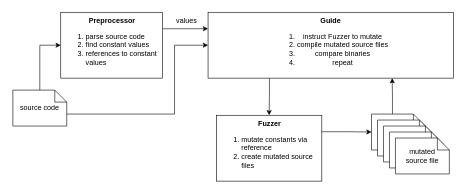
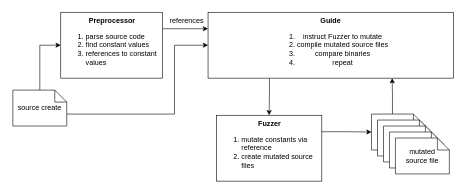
  <mxCell id="0" />
  <mxCell id="1" parent="0" />
  <mxCell id="2" style="edgeStyle=orthogonalEdgeStyle;rounded=0;orthogonalLoop=1;jettySize=auto;html=1;exitX=0.5;exitY=0;exitDx=0;exitDy=0;exitPerimeter=0;entryX=0;entryY=0.5;entryDx=0;entryDy=0;" edge="1" parent="1" source="4" target="6"><mxGeometry relative="1" as="geometry" /></mxCell>
  <mxCell id="3" style="edgeStyle=orthogonalEdgeStyle;rounded=0;orthogonalLoop=1;jettySize=auto;html=1;exitX=0;exitY=0;exitDx=90;exitDy=40;exitPerimeter=0;entryX=0;entryY=0.5;entryDx=0;entryDy=0;" edge="1" parent="1" source="4" target="17"><mxGeometry relative="1" as="geometry"><Array as="points"><mxPoint x="290" y="190" /><mxPoint x="290" y="75" /></Array></mxGeometry></mxCell>
- <mxCell id="4" value="source code" style="shape=note;size=20;whiteSpace=wrap;html=1;" vertex="1" parent="1"><mxGeometry x="20" y="150" width="90" height="60" as="geometry" /></mxCell>
+ <mxCell id="4" value="source create" style="shape=note;size=20;whiteSpace=wrap;html=1;" vertex="1" parent="1"><mxGeometry x="20" y="150" width="90" height="60" as="geometry" /></mxCell>
  <mxCell id="5" style="edgeStyle=orthogonalEdgeStyle;rounded=0;orthogonalLoop=1;jettySize=auto;html=1;exitX=1;exitY=0.25;exitDx=0;exitDy=0;entryX=0;entryY=0.25;entryDx=0;entryDy=0;" edge="1" parent="1" source="6" target="17"><mxGeometry relative="1" as="geometry" /></mxCell>
  <mxCell id="6" value="&lt;div&gt;&lt;div align=&quot;center&quot;&gt;&lt;b&gt;Preprocessor&lt;/b&gt;&lt;br&gt;&lt;/div&gt;&lt;ol&gt;&lt;li&gt;parse source code&lt;/li&gt;&lt;li&gt;find constant values&lt;/li&gt;&lt;li&gt;references to constant values&lt;/li&gt;&lt;/ol&gt;&lt;/div&gt;" style="rounded=0;whiteSpace=wrap;html=1;align=left;" vertex="1" parent="1"><mxGeometry x="100" y="20" width="170" height="110" as="geometry" /></mxCell>
  <mxCell id="7" style="edgeStyle=orthogonalEdgeStyle;rounded=0;orthogonalLoop=1;jettySize=auto;html=1;exitX=1;exitY=0.25;exitDx=0;exitDy=0;entryX=0;entryY=0.5;entryDx=0;entryDy=0;entryPerimeter=0;" edge="1" parent="1" source="8" target="10"><mxGeometry relative="1" as="geometry" /></mxCell>
  <mxCell id="8" value="&lt;div&gt;&lt;div align=&quot;center&quot;&gt;&lt;b&gt;Fuzzer&lt;/b&gt;&lt;br&gt;&lt;/div&gt;&lt;ol&gt;&lt;li&gt;mutate constants via reference&lt;/li&gt;&lt;li&gt;create mutated source files&lt;br&gt;&lt;/li&gt;&lt;/ol&gt;&lt;/div&gt;" style="rounded=0;whiteSpace=wrap;html=1;align=left;" vertex="1" parent="1"><mxGeometry x="360" y="192" width="176" height="110" as="geometry" /></mxCell>
  <mxCell id="9" style="edgeStyle=orthogonalEdgeStyle;rounded=0;orthogonalLoop=1;jettySize=auto;html=1;exitX=0;exitY=0;exitDx=35;exitDy=0;exitPerimeter=0;entryX=0.75;entryY=1;entryDx=0;entryDy=0;" edge="1" parent="1" source="10" target="17"><mxGeometry relative="1" as="geometry" /></mxCell>
  <mxCell id="10" value="&lt;div&gt;mutated &lt;br&gt;&lt;/div&gt;&lt;div&gt;source file&lt;br&gt;&lt;/div&gt;" style="shape=note;size=20;whiteSpace=wrap;html=1;" vertex="1" parent="1"><mxGeometry x="619" y="190" width="90" height="60" as="geometry" /></mxCell>
  <mxCell id="11" value="&lt;div&gt;mutated &lt;br&gt;&lt;/div&gt;&lt;div&gt;source file&lt;br&gt;&lt;/div&gt;" style="shape=note;size=20;whiteSpace=wrap;html=1;" vertex="1" parent="1"><mxGeometry x="629" y="200" width="90" height="60" as="geometry" /></mxCell>
  <mxCell id="12" value="&lt;div&gt;mutated &lt;br&gt;&lt;/div&gt;&lt;div&gt;source file&lt;br&gt;&lt;/div&gt;" style="shape=note;size=20;whiteSpace=wrap;html=1;" vertex="1" parent="1"><mxGeometry x="639" y="210" width="90" height="60" as="geometry" /></mxCell>
  <mxCell id="13" value="&lt;div&gt;mutated &lt;br&gt;&lt;/div&gt;&lt;div&gt;source file&lt;br&gt;&lt;/div&gt;" style="shape=note;size=20;whiteSpace=wrap;html=1;" vertex="1" parent="1"><mxGeometry x="649" y="220" width="90" height="60" as="geometry" /></mxCell>
  <mxCell id="14" value="&lt;div&gt;mutated &lt;br&gt;&lt;/div&gt;&lt;div&gt;source file&lt;br&gt;&lt;/div&gt;" style="shape=note;size=20;whiteSpace=wrap;html=1;" vertex="1" parent="1"><mxGeometry x="659" y="230" width="90" height="60" as="geometry" /></mxCell>
- <mxCell id="15" value="values" style="text;html=1;align=center;verticalAlign=middle;resizable=0;points=[];autosize=1;strokeColor=none;fillColor=none;" vertex="1" parent="1"><mxGeometry x="270" y="20" width="80" height="30" as="geometry" /></mxCell>
+ <mxCell id="15" value="references" style="text;html=1;align=center;verticalAlign=middle;resizable=0;points=[];autosize=1;strokeColor=none;fillColor=none;" vertex="1" parent="1"><mxGeometry x="270" y="20" width="80" height="30" as="geometry" /></mxCell>
  <mxCell id="16" style="edgeStyle=orthogonalEdgeStyle;rounded=0;orthogonalLoop=1;jettySize=auto;html=1;exitX=0.25;exitY=1;exitDx=0;exitDy=0;entryX=0.5;entryY=0;entryDx=0;entryDy=0;" edge="1" parent="1" source="17" target="8"><mxGeometry relative="1" as="geometry" /></mxCell>
  <mxCell id="17" value="&lt;div&gt;&lt;div&gt;&lt;b&gt;Guide&lt;/b&gt;&lt;br&gt;&lt;/div&gt;&lt;ol&gt;&lt;li&gt;instruct Fuzzer to mutate&lt;br&gt;&lt;/li&gt;&lt;li&gt;compile mutated source files&lt;/li&gt;&lt;li&gt;compare binaries&lt;/li&gt;&lt;li&gt;repeat&lt;br&gt;&lt;/li&gt;&lt;/ol&gt;&lt;/div&gt;" style="rounded=0;whiteSpace=wrap;html=1;align=center;" vertex="1" parent="1"><mxGeometry x="346" y="20" width="410" height="110" as="geometry" /></mxCell>
